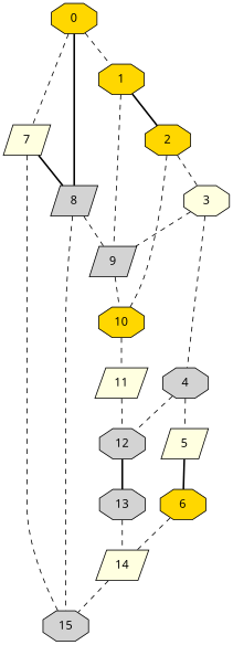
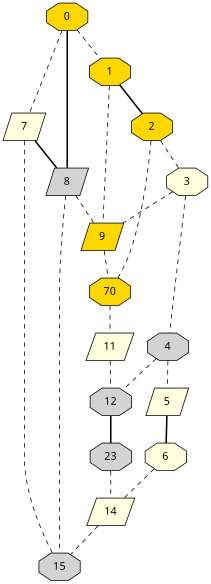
  graph {
    fontname="Noto Sans"
    node [fillcolor=lightyellow fontname="Noto Sans" shape=octagon style=filled]
    edge [fontname="Noto Sans" style=dashed]
    0 [fillcolor=gold]
    1 [fillcolor=gold]
    7 [shape=parallelogram]
    8 [fillcolor=lightgrey shape=parallelogram]
    2 [fillcolor=gold]
-   9 [fillcolor=lightgrey shape=parallelogram]
+   9 [fillcolor=gold shape=parallelogram]
    15 [fillcolor=lightgrey]
    3
-   10 [fillcolor=gold]
+   10 [fillcolor=gold label=70]
    4 [fillcolor=lightgrey]
    11 [shape=parallelogram]
    5 [shape=parallelogram]
    12 [fillcolor=lightgrey]
-   6 [fillcolor=gold]
-   13 [fillcolor=lightgrey]
+   6
+   13 [fillcolor=lightgrey label=23]
    14 [shape=parallelogram]
    0 -- 1
    0 -- 7
    0 -- 8 [style=bold]
    1 -- 2 [style=bold]
    1 -- 9
    7 -- 8 [style=bold]
    7 -- 15
    8 -- 9
    8 -- 15
    2 -- 3
    2 -- 10
    9 -- 10
    3 -- 9
    3 -- 4
    10 -- 11
    4 -- 5
    4 -- 12
    11 -- 12
    5 -- 6 [style=bold]
    12 -- 13 [style=bold]
    6 -- 14
    13 -- 14
    14 -- 15
  }
